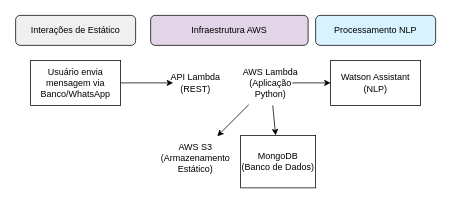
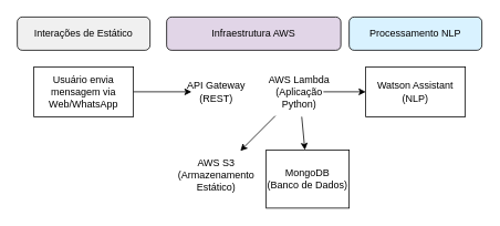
  <mxCell id="0" />
  <mxCell id="1" parent="0" />
  <mxCell id="2" value="&lt;font color=&quot;#000000&quot;&gt;Interações de Estático&lt;/font&gt;" style="rounded=1;whiteSpace=wrap;html=1;fillColor=#f0f0f0;" parent="1" vertex="1"><mxGeometry x="20" y="20" width="160" height="40" as="geometry" /></mxCell>
- <mxCell id="3" value="Usuário envia mensagem via Banco/WhatsApp" style="shape=mxgraph.people.customer;whiteSpace=wrap;html=1;" parent="1" vertex="1"><mxGeometry x="40" y="80" width="120" height="60" as="geometry" /></mxCell>
- <mxCell id="4" value="API Lambda (REST)" style="shape=mxgraph.aws4.api_gateway;whiteSpace=wrap;html=1;" parent="1" vertex="1"><mxGeometry x="220" y="80" width="80" height="60" as="geometry" /></mxCell>
+ <mxCell id="3" value="Usuário envia mensagem via Web/WhatsApp" style="shape=mxgraph.people.customer;whiteSpace=wrap;html=1;" parent="1" vertex="1"><mxGeometry x="40" y="80" width="120" height="60" as="geometry" /></mxCell>
+ <mxCell id="4" value="API Gateway (REST)" style="shape=mxgraph.aws4.api_gateway;whiteSpace=wrap;html=1;" parent="1" vertex="1"><mxGeometry x="220" y="80" width="80" height="60" as="geometry" /></mxCell>
  <mxCell id="5" value="AWS Lambda (Aplicação Python)" style="shape=mxgraph.aws4.lambda;whiteSpace=wrap;html=1;" parent="1" vertex="1"><mxGeometry x="320" y="80" width="80" height="60" as="geometry" /></mxCell>
  <mxCell id="6" value="Watson Assistant (NLP)" style="shape=mxgraph.ibm.ibm_watson;whiteSpace=wrap;html=1;" parent="1" vertex="1"><mxGeometry x="440" y="80" width="120" height="60" as="geometry" /></mxCell>
  <mxCell id="7" value="MongoDB &lt;br&gt;(Banco de Dados)" style="shape=mxgraph.aws4.rds_on_instance;whiteSpace=wrap;html=1;" parent="1" vertex="1"><mxGeometry x="320" y="180" width="100" height="70" as="geometry" /></mxCell>
  <mxCell id="8" value="AWS S3 (Armazenamento Estático)" style="shape=mxgraph.aws4.s3;whiteSpace=wrap;html=1;" parent="1" vertex="1"><mxGeometry x="220" y="180" width="80" height="60" as="geometry" /></mxCell>
  <mxCell id="9" parent="1" source="3" target="4" edge="1"><mxGeometry relative="1" as="geometry" /></mxCell>
  <mxCell id="10" parent="1" source="5" target="6" edge="1"><mxGeometry relative="1" as="geometry" /></mxCell>
  <mxCell id="11" parent="1" source="5" target="7" edge="1"><mxGeometry relative="1" as="geometry" /></mxCell>
  <mxCell id="12" parent="1" source="5" target="8" edge="1"><mxGeometry relative="1" as="geometry" /></mxCell>
  <mxCell id="13" value="&lt;font color=&quot;#000000&quot;&gt;Infraestrutura AWS&lt;/font&gt;" style="rounded=1;whiteSpace=wrap;html=1;fillColor=#e1d5e7;" parent="1" vertex="1"><mxGeometry x="200" y="20" width="210" height="40" as="geometry" /></mxCell>
  <mxCell id="14" value="&lt;font color=&quot;#000000&quot;&gt;Processamento NLP&lt;/font&gt;" style="rounded=1;whiteSpace=wrap;html=1;fillColor=#d9f2ff;" parent="1" vertex="1"><mxGeometry x="420" y="20" width="160" height="40" as="geometry" /></mxCell>
